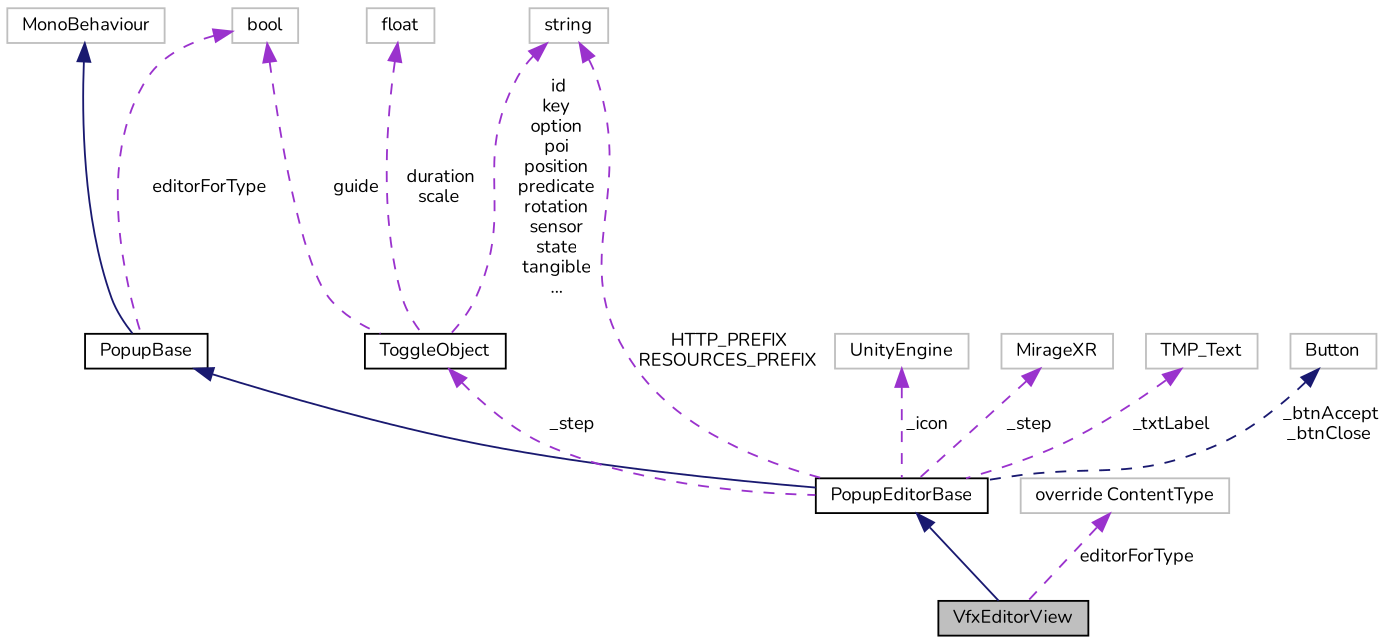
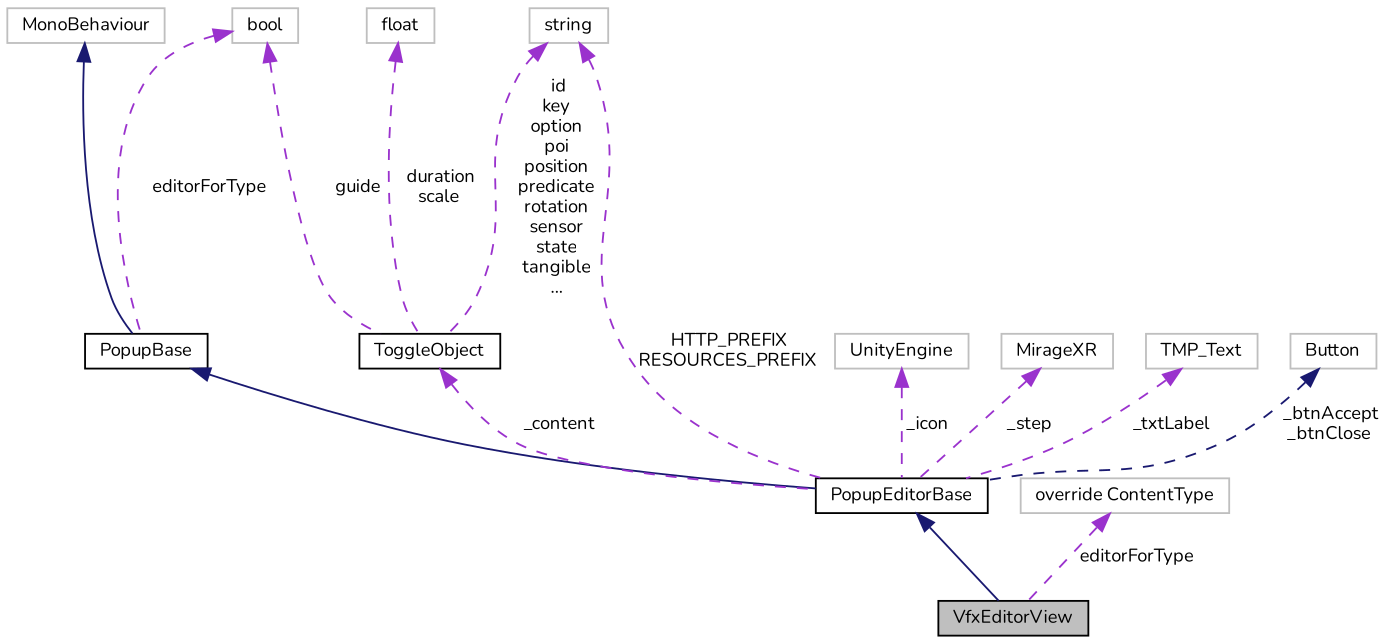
  digraph {
    fontname=Nunito
    node [color=grey75 fillcolor=white fontname=Nunito fontsize=10 shape=record style=filled]
    edge [color=darkorchid3 dir=back fontname=Nunito fontsize=10 labelfontname=Helvetica labelfontsize=10 style=dashed]
    n1 [color=black fillcolor=grey75 fontcolor=black height=0.2 label=VfxEditorView width=0.4]
    n2 [color=black height=0.2 label=PopupEditorBase width=0.4]
    n3 [color=black height=0.2 label=PopupBase width=0.4]
    n4 [height=0.2 label=MonoBehaviour width=0.4]
    n5 [height=0.2 label=bool width=0.4]
    n6 [color=black height=0.2 label=ToggleObject width=0.4]
    n7 [height=0.2 label=string width=0.4]
    n8 [height=0.2 label=UnityEngine width=0.4]
    n9 [height=0.2 label=MirageXR width=0.4]
    n10 [height=0.2 label=TMP_Text width=0.4]
    n11 [height=0.2 label=float width=0.4]
    n12 [height=0.2 label=Button width=0.4]
    n13 [height=0.2 label="override ContentType" width=0.4]
    n2 -> n1 [color=midnightblue style=solid]
    n3 -> n2 [color=midnightblue style=solid]
    n4 -> n3 [color=midnightblue style=solid]
    n5 -> n3 [label=" editorForType"]
    n5 -> n6 [label=" guide"]
-   n6 -> n2 [label=" _step"]
+   n6 -> n2 [label=" _content"]
    n7 -> n2 [label=" HTTP_PREFIX\nRESOURCES_PREFIX"]
    n7 -> n6 [label=" id\nkey\noption\npoi\nposition\npredicate\nrotation\nsensor\nstate\ntangible\n..."]
    n8 -> n2 [label=" _icon"]
    n9 -> n2 [label=" _step"]
    n10 -> n2 [label=" _txtLabel"]
    n11 -> n6 [label=" duration\nscale"]
    n12 -> n2 [color=midnightblue label=" _btnAccept\n_btnClose"]
    n13 -> n1 [label=" editorForType"]
  }
